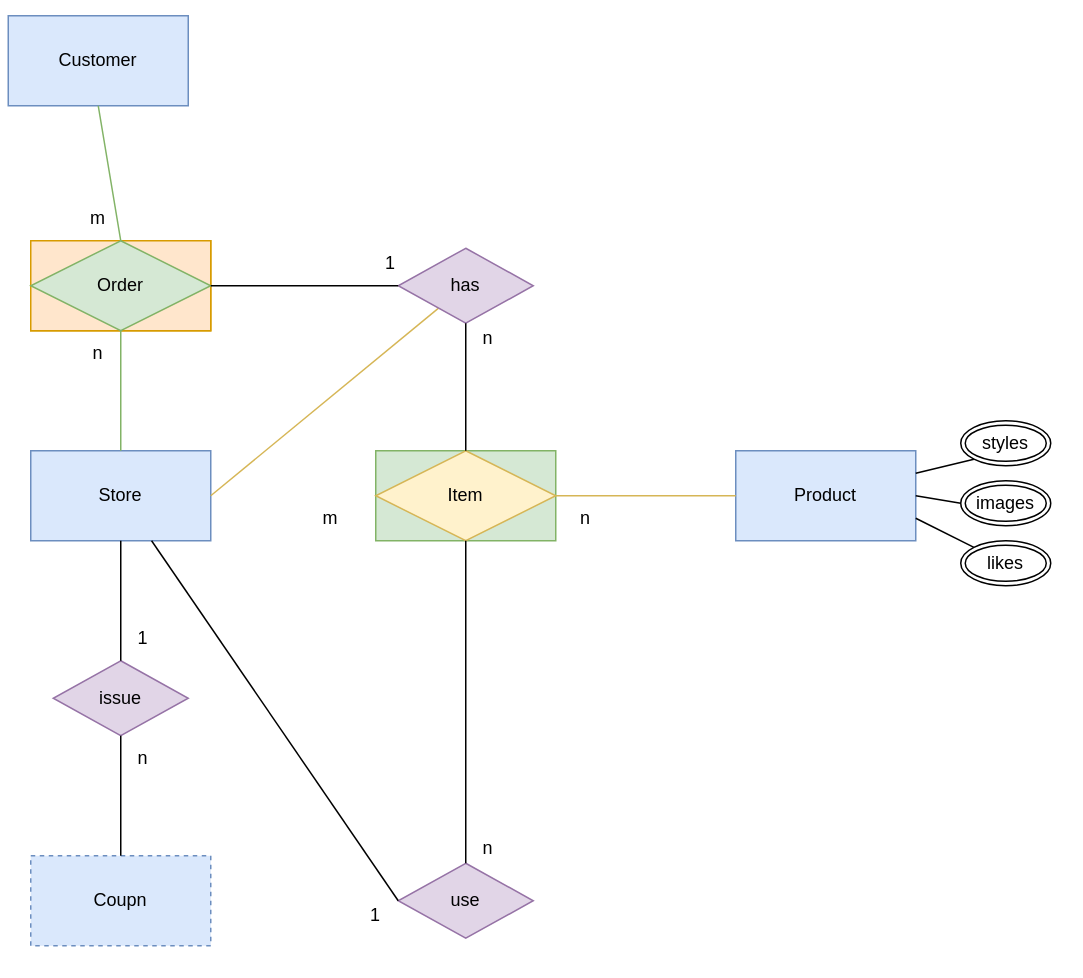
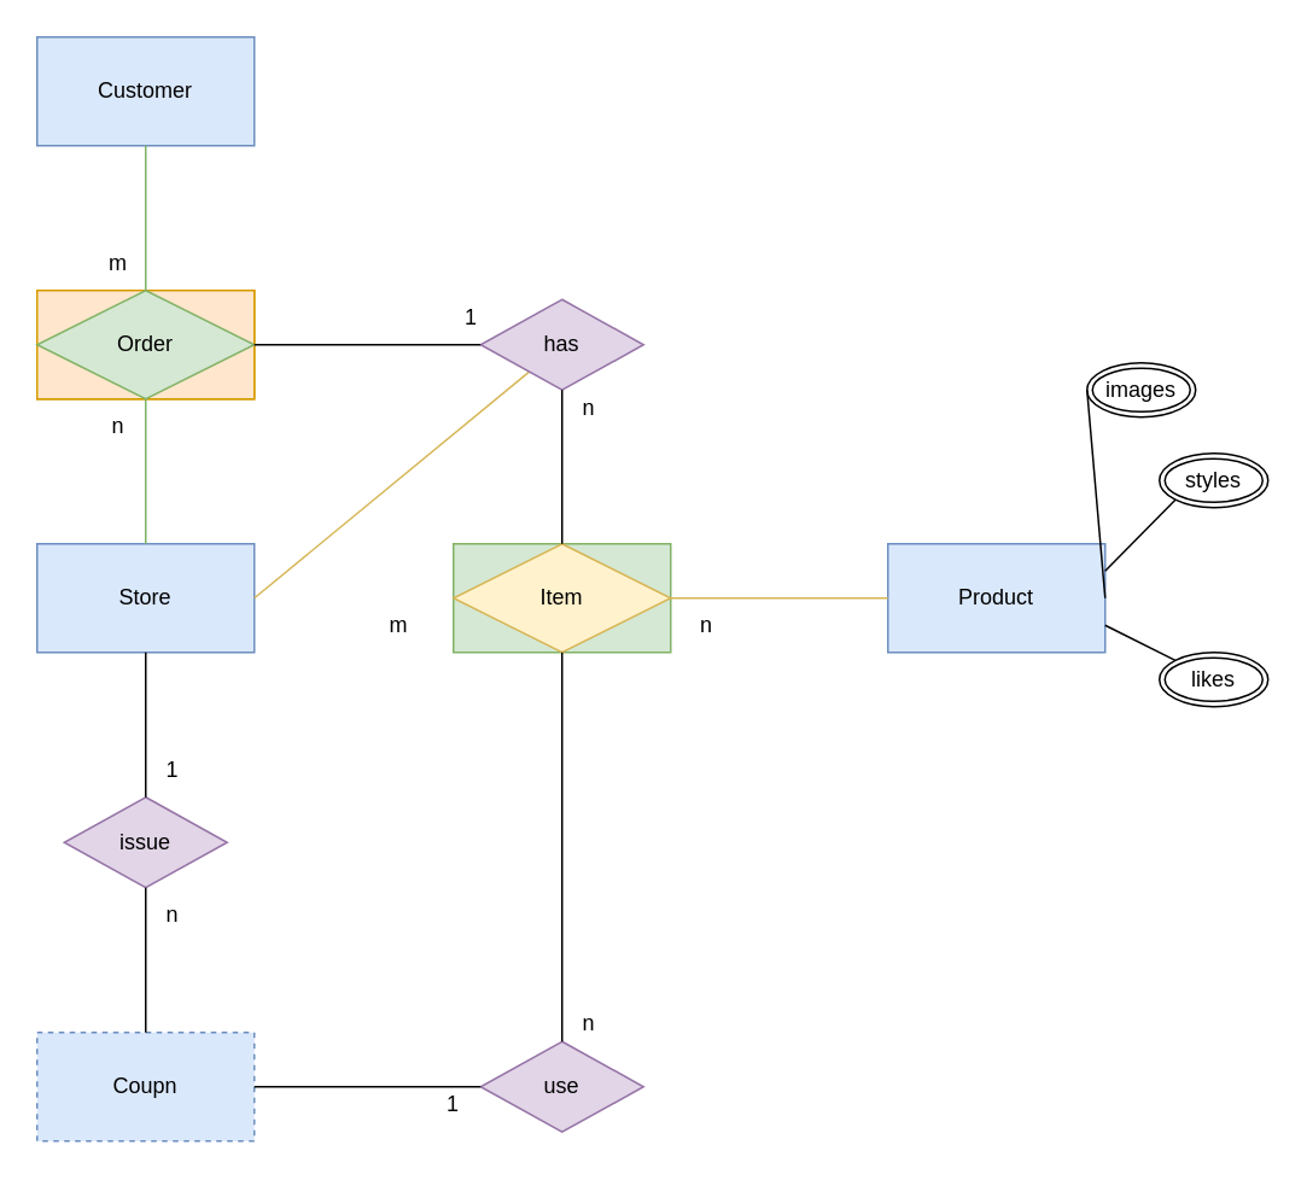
  <mxCell id="0" />
  <mxCell id="1" parent="0" />
  <mxCell id="2" value="Store" style="rounded=0;whiteSpace=wrap;html=1;fillColor=#dae8fc;strokeColor=#6c8ebf;" parent="1" vertex="1"><mxGeometry x="20" y="300" width="120" height="60" as="geometry" /></mxCell>
  <mxCell id="3" value="Product" style="rounded=0;whiteSpace=wrap;html=1;fillColor=#dae8fc;strokeColor=#6c8ebf;" parent="1" vertex="1"><mxGeometry x="490" y="300" width="120" height="60" as="geometry" /></mxCell>
  <mxCell id="4" value="" style="group" parent="1" vertex="1" connectable="0"><mxGeometry x="250" y="300" width="120" height="60" as="geometry" /></mxCell>
  <mxCell id="5" value="" style="rounded=0;whiteSpace=wrap;html=1;fillColor=#d5e8d4;strokeColor=#82b366;" parent="4" vertex="1"><mxGeometry width="120" height="60" as="geometry" /></mxCell>
  <mxCell id="6" value="Item" style="rhombus;whiteSpace=wrap;html=1;fillColor=#fff2cc;strokeColor=#d6b656;" parent="4" vertex="1"><mxGeometry width="120" height="60" as="geometry" /></mxCell>
  <mxCell id="7" value="" style="endArrow=none;html=1;rounded=0;exitX=1;exitY=0.5;exitDx=0;exitDy=0;fillColor=#fff2cc;strokeColor=#d6b656;" parent="1" source="2" target="30" edge="1"><mxGeometry width="50" height="50" relative="1" as="geometry"><mxPoint x="420" y="450" as="sourcePoint" /><mxPoint x="470" y="400" as="targetPoint" /></mxGeometry></mxCell>
  <mxCell id="8" value="" style="endArrow=none;html=1;rounded=0;exitX=0;exitY=0.5;exitDx=0;exitDy=0;entryX=1;entryY=0.5;entryDx=0;entryDy=0;fillColor=#fff2cc;strokeColor=#d6b656;" parent="1" source="3" target="5" edge="1"><mxGeometry width="50" height="50" relative="1" as="geometry"><mxPoint x="150" y="340" as="sourcePoint" /><mxPoint x="260" y="340" as="targetPoint" /></mxGeometry></mxCell>
  <mxCell id="9" value="n" style="text;html=1;strokeColor=none;fillColor=none;align=center;verticalAlign=middle;whiteSpace=wrap;rounded=0;" parent="1" vertex="1"><mxGeometry x="360" y="330" width="60" height="30" as="geometry" /></mxCell>
  <mxCell id="10" value="m" style="text;html=1;strokeColor=none;fillColor=none;align=center;verticalAlign=middle;whiteSpace=wrap;rounded=0;" parent="1" vertex="1"><mxGeometry x="190" y="330" width="60" height="30" as="geometry" /></mxCell>
  <mxCell id="11" value="Coupn" style="rounded=0;whiteSpace=wrap;html=1;fillColor=#dae8fc;strokeColor=#6c8ebf;dashed=1;" parent="1" vertex="1"><mxGeometry x="20" y="570" width="120" height="60" as="geometry" /></mxCell>
  <mxCell id="12" value="issue" style="rhombus;whiteSpace=wrap;html=1;fillColor=#e1d5e7;strokeColor=#9673a6;" parent="1" vertex="1"><mxGeometry x="35" y="440" width="90" height="50" as="geometry" /></mxCell>
  <mxCell id="13" value="" style="endArrow=none;html=1;rounded=0;exitX=0.5;exitY=0;exitDx=0;exitDy=0;entryX=0.5;entryY=1;entryDx=0;entryDy=0;" parent="1" source="12" target="2" edge="1"><mxGeometry width="50" height="50" relative="1" as="geometry"><mxPoint x="370" y="430" as="sourcePoint" /><mxPoint x="420" y="380" as="targetPoint" /></mxGeometry></mxCell>
  <mxCell id="14" value="" style="endArrow=none;html=1;rounded=0;exitX=0.5;exitY=0;exitDx=0;exitDy=0;entryX=0.5;entryY=1;entryDx=0;entryDy=0;" parent="1" source="11" target="12" edge="1"><mxGeometry width="50" height="50" relative="1" as="geometry"><mxPoint x="90" y="450" as="sourcePoint" /><mxPoint x="90" y="370" as="targetPoint" /></mxGeometry></mxCell>
  <mxCell id="15" value="n" style="text;html=1;strokeColor=none;fillColor=none;align=center;verticalAlign=middle;whiteSpace=wrap;rounded=0;" parent="1" vertex="1"><mxGeometry x="65" y="490" width="60" height="30" as="geometry" /></mxCell>
  <mxCell id="16" value="1" style="text;html=1;strokeColor=none;fillColor=none;align=center;verticalAlign=middle;whiteSpace=wrap;rounded=0;" parent="1" vertex="1"><mxGeometry x="65" y="410" width="60" height="30" as="geometry" /></mxCell>
  <mxCell id="17" value="use" style="rhombus;whiteSpace=wrap;html=1;fillColor=#e1d5e7;strokeColor=#9673a6;" parent="1" vertex="1"><mxGeometry x="265" y="575" width="90" height="50" as="geometry" /></mxCell>
  <mxCell id="18" value="" style="endArrow=none;html=1;rounded=0;exitX=0.5;exitY=0;exitDx=0;exitDy=0;entryX=0.5;entryY=1;entryDx=0;entryDy=0;" parent="1" source="17" target="6" edge="1"><mxGeometry width="50" height="50" relative="1" as="geometry"><mxPoint x="309" y="460" as="sourcePoint" /><mxPoint x="309" y="380" as="targetPoint" /></mxGeometry></mxCell>
- <mxCell id="19" value="" style="endArrow=none;html=1;rounded=0;exitX=0;exitY=0.5;exitDx=0;exitDy=0;" parent="1" source="17" target="2" edge="1"><mxGeometry width="50" height="50" relative="1" as="geometry"><mxPoint x="320" y="585" as="sourcePoint" /><mxPoint x="320" y="370" as="targetPoint" /></mxGeometry></mxCell>
+ <mxCell id="19" value="" style="endArrow=none;html=1;rounded=0;exitX=0;exitY=0.5;exitDx=0;exitDy=0;entryX=1;entryY=0.5;entryDx=0;entryDy=0;" parent="1" source="17" target="11" edge="1"><mxGeometry width="50" height="50" relative="1" as="geometry"><mxPoint x="320" y="585" as="sourcePoint" /><mxPoint x="320" y="370" as="targetPoint" /></mxGeometry></mxCell>
  <mxCell id="20" value="1" style="text;html=1;strokeColor=none;fillColor=none;align=center;verticalAlign=middle;whiteSpace=wrap;rounded=0;" parent="1" vertex="1"><mxGeometry x="220" y="595" width="60" height="30" as="geometry" /></mxCell>
  <mxCell id="21" value="n" style="text;html=1;strokeColor=none;fillColor=none;align=center;verticalAlign=middle;whiteSpace=wrap;rounded=0;" parent="1" vertex="1"><mxGeometry x="295" y="550" width="60" height="30" as="geometry" /></mxCell>
- <mxCell id="22" value="Customer" style="rounded=0;whiteSpace=wrap;html=1;fillColor=#dae8fc;strokeColor=#6c8ebf;" parent="1" vertex="1"><mxGeometry x="5" y="10" width="120" height="60" as="geometry" /></mxCell>
+ <mxCell id="22" value="Customer" style="rounded=0;whiteSpace=wrap;html=1;fillColor=#dae8fc;strokeColor=#6c8ebf;" parent="1" vertex="1"><mxGeometry x="20" y="20" width="120" height="60" as="geometry" /></mxCell>
  <mxCell id="23" value="" style="group;fillColor=#ffe6cc;strokeColor=#d79b00;container=0;" parent="1" vertex="1" connectable="0"><mxGeometry x="20" y="160" width="120" height="60" as="geometry" /></mxCell>
  <mxCell id="24" value="" style="rounded=0;whiteSpace=wrap;html=1;fillColor=#ffe6cc;strokeColor=#d79b00;" parent="1" vertex="1"><mxGeometry x="20" y="160" width="120" height="60" as="geometry" /></mxCell>
  <mxCell id="25" value="Order" style="rhombus;whiteSpace=wrap;html=1;fillColor=#d5e8d4;strokeColor=#82b366;" parent="1" vertex="1"><mxGeometry x="20" y="160" width="120" height="60" as="geometry" /></mxCell>
  <mxCell id="26" value="" style="endArrow=none;html=1;rounded=0;exitX=0.5;exitY=0;exitDx=0;exitDy=0;entryX=0.5;entryY=1;entryDx=0;entryDy=0;fillColor=#d5e8d4;strokeColor=#82b366;" parent="1" source="2" target="25" edge="1"><mxGeometry width="50" height="50" relative="1" as="geometry"><mxPoint x="150" y="340" as="sourcePoint" /><mxPoint x="260" y="340" as="targetPoint" /></mxGeometry></mxCell>
  <mxCell id="27" value="" style="endArrow=none;html=1;rounded=0;exitX=0.5;exitY=0;exitDx=0;exitDy=0;entryX=0.5;entryY=1;entryDx=0;entryDy=0;fillColor=#d5e8d4;strokeColor=#82b366;" parent="1" source="25" target="22" edge="1"><mxGeometry width="50" height="50" relative="1" as="geometry"><mxPoint x="90" y="310" as="sourcePoint" /><mxPoint x="90" y="230" as="targetPoint" /></mxGeometry></mxCell>
  <mxCell id="28" value="m" style="text;html=1;strokeColor=none;fillColor=none;align=center;verticalAlign=middle;whiteSpace=wrap;rounded=0;" parent="1" vertex="1"><mxGeometry x="35" y="130" width="60" height="30" as="geometry" /></mxCell>
  <mxCell id="29" value="n" style="text;html=1;strokeColor=none;fillColor=none;align=center;verticalAlign=middle;whiteSpace=wrap;rounded=0;" parent="1" vertex="1"><mxGeometry x="35" y="220" width="60" height="30" as="geometry" /></mxCell>
  <mxCell id="30" value="has" style="rhombus;whiteSpace=wrap;html=1;fillColor=#e1d5e7;strokeColor=#9673a6;" parent="1" vertex="1"><mxGeometry x="265" y="165" width="90" height="50" as="geometry" /></mxCell>
  <mxCell id="31" value="" style="endArrow=none;html=1;rounded=0;exitX=0;exitY=0.5;exitDx=0;exitDy=0;entryX=1;entryY=0.5;entryDx=0;entryDy=0;" parent="1" source="30" target="25" edge="1"><mxGeometry width="50" height="50" relative="1" as="geometry"><mxPoint x="320" y="585" as="sourcePoint" /><mxPoint x="320" y="370" as="targetPoint" /></mxGeometry></mxCell>
  <mxCell id="32" value="" style="endArrow=none;html=1;rounded=0;exitX=0.5;exitY=1;exitDx=0;exitDy=0;entryX=0.5;entryY=0;entryDx=0;entryDy=0;" parent="1" source="30" target="6" edge="1"><mxGeometry width="50" height="50" relative="1" as="geometry"><mxPoint x="270" y="200" as="sourcePoint" /><mxPoint x="150" y="200" as="targetPoint" /></mxGeometry></mxCell>
  <mxCell id="33" value="n" style="text;html=1;strokeColor=none;fillColor=none;align=center;verticalAlign=middle;whiteSpace=wrap;rounded=0;" parent="1" vertex="1"><mxGeometry x="295" y="210" width="60" height="30" as="geometry" /></mxCell>
  <mxCell id="34" value="1" style="text;html=1;strokeColor=none;fillColor=none;align=center;verticalAlign=middle;whiteSpace=wrap;rounded=0;" parent="1" vertex="1"><mxGeometry x="230" y="160" width="60" height="30" as="geometry" /></mxCell>
  <mxCell id="35" value="likes" style="ellipse;shape=doubleEllipse;margin=3;whiteSpace=wrap;html=1;align=center;shadow=0;sketch=0;gradientColor=none;" parent="1" vertex="1"><mxGeometry x="640" y="360" width="60" height="30" as="geometry" /></mxCell>
- <mxCell id="36" value="images" style="ellipse;shape=doubleEllipse;margin=3;whiteSpace=wrap;html=1;align=center;shadow=0;sketch=0;gradientColor=none;" parent="1" vertex="1"><mxGeometry x="640" y="320" width="60" height="30" as="geometry" /></mxCell>
- <mxCell id="37" value="styles" style="ellipse;shape=doubleEllipse;margin=3;whiteSpace=wrap;html=1;align=center;shadow=0;sketch=0;gradientColor=none;" parent="1" vertex="1"><mxGeometry x="640" y="280" width="60" height="30" as="geometry" /></mxCell>
+ <mxCell id="36" value="images" style="ellipse;shape=doubleEllipse;margin=3;whiteSpace=wrap;html=1;align=center;shadow=0;sketch=0;gradientColor=none;" parent="1" vertex="1"><mxGeometry x="600" y="200" width="60" height="30" as="geometry" /></mxCell>
+ <mxCell id="37" value="styles" style="ellipse;shape=doubleEllipse;margin=3;whiteSpace=wrap;html=1;align=center;shadow=0;sketch=0;gradientColor=none;" parent="1" vertex="1"><mxGeometry x="640" y="250" width="60" height="30" as="geometry" /></mxCell>
  <mxCell id="38" value="" style="endArrow=none;html=1;rounded=0;entryX=0;entryY=1;entryDx=0;entryDy=0;exitX=1;exitY=0.25;exitDx=0;exitDy=0;" parent="1" source="3" target="37" edge="1"><mxGeometry width="50" height="50" relative="1" as="geometry"><mxPoint x="250" y="320" as="sourcePoint" /><mxPoint x="300" y="270" as="targetPoint" /></mxGeometry></mxCell>
  <mxCell id="39" value="" style="endArrow=none;html=1;rounded=0;entryX=0;entryY=0.5;entryDx=0;entryDy=0;exitX=1;exitY=0.5;exitDx=0;exitDy=0;" parent="1" source="3" target="36" edge="1"><mxGeometry width="50" height="50" relative="1" as="geometry"><mxPoint x="620" y="325" as="sourcePoint" /><mxPoint x="658.787" y="315.607" as="targetPoint" /></mxGeometry></mxCell>
  <mxCell id="40" value="" style="endArrow=none;html=1;rounded=0;entryX=0;entryY=0;entryDx=0;entryDy=0;exitX=1;exitY=0.75;exitDx=0;exitDy=0;" parent="1" source="3" target="35" edge="1"><mxGeometry width="50" height="50" relative="1" as="geometry"><mxPoint x="620" y="340" as="sourcePoint" /><mxPoint x="650" y="355" as="targetPoint" /></mxGeometry></mxCell>
